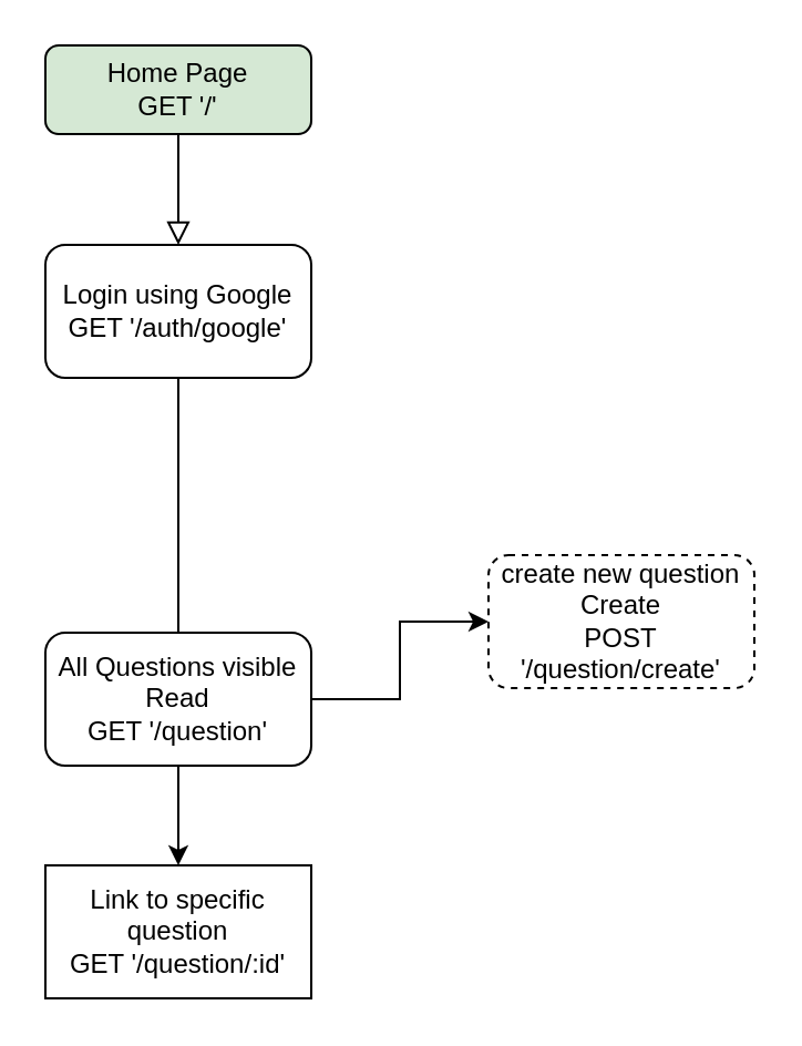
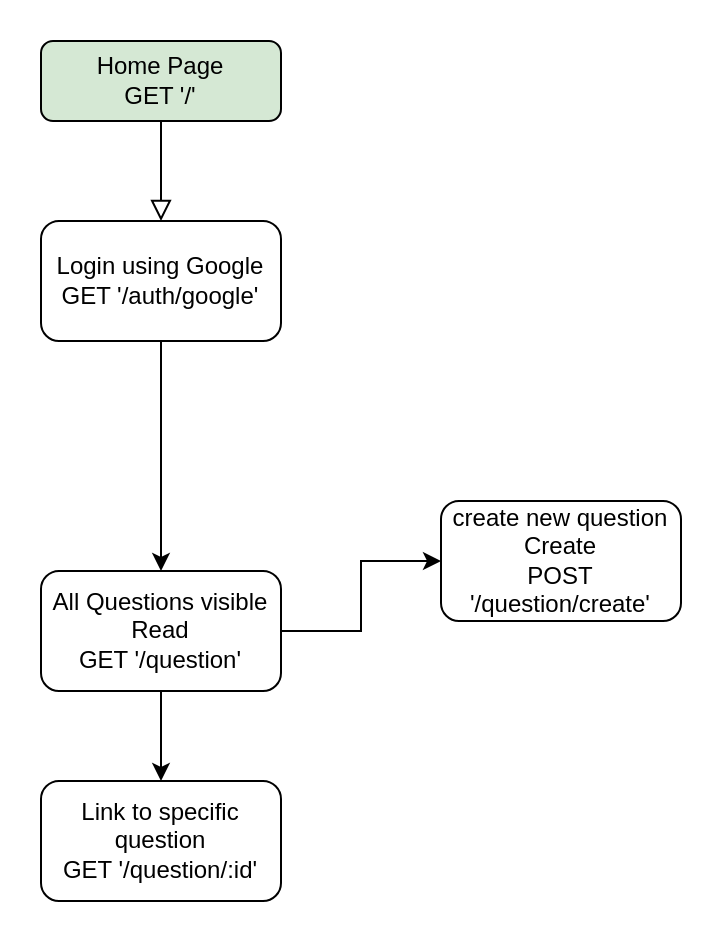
  <mxCell id="0" />
  <mxCell id="1" parent="0" />
  <mxCell id="2" value="" style="rounded=0;html=1;jettySize=auto;orthogonalLoop=1;fontSize=11;endArrow=block;endFill=0;endSize=8;strokeWidth=1;shadow=0;labelBackgroundColor=none;edgeStyle=orthogonalEdgeStyle;" parent="1" source="3" edge="1"><mxGeometry relative="1" as="geometry"><mxPoint x="80" y="110" as="targetPoint" /></mxGeometry></mxCell>
  <mxCell id="3" value="Home Page&lt;br&gt;GET '/'" style="rounded=1;whiteSpace=wrap;html=1;fontSize=12;glass=0;strokeWidth=1;shadow=0;fillColor=#d5e8d4;" parent="1" vertex="1"><mxGeometry x="20" y="20" width="120" height="40" as="geometry" /></mxCell>
- <mxCell id="4" value="" style="edgeStyle=orthogonalEdgeStyle;rounded=0;orthogonalLoop=1;jettySize=auto;html=1;endArrow=none;" edge="1" parent="1" source="5" target="8"><mxGeometry relative="1" as="geometry" /></mxCell>
+ <mxCell id="4" value="" style="edgeStyle=orthogonalEdgeStyle;rounded=0;orthogonalLoop=1;jettySize=auto;html=1;" edge="1" parent="1" source="5" target="8"><mxGeometry relative="1" as="geometry" /></mxCell>
  <mxCell id="5" value="Login using Google&lt;br&gt;GET '/auth/google'" style="rounded=1;whiteSpace=wrap;html=1;" vertex="1" parent="1"><mxGeometry x="20" y="110" width="120" height="60" as="geometry" /></mxCell>
  <mxCell id="6" value="" style="edgeStyle=orthogonalEdgeStyle;rounded=0;orthogonalLoop=1;jettySize=auto;html=1;" edge="1" parent="1" source="8" target="9"><mxGeometry relative="1" as="geometry" /></mxCell>
  <mxCell id="7" value="" style="edgeStyle=orthogonalEdgeStyle;rounded=0;orthogonalLoop=1;jettySize=auto;html=1;" edge="1" parent="1" source="8" target="10"><mxGeometry relative="1" as="geometry" /></mxCell>
  <mxCell id="8" value="All Questions visible&lt;br&gt;Read&lt;br&gt;GET '/question'" style="whiteSpace=wrap;html=1;rounded=1;" vertex="1" parent="1"><mxGeometry x="20" y="285" width="120" height="60" as="geometry" /></mxCell>
- <mxCell id="9" value="Link to specific question&lt;br&gt;GET '/question/:id'" style="whiteSpace=wrap;html=1;rounded=0;" vertex="1" parent="1"><mxGeometry x="20" y="390" width="120" height="60" as="geometry" /></mxCell>
- <mxCell id="10" value="create new question&lt;br&gt;Create&lt;br&gt;POST '/question/create'" style="whiteSpace=wrap;html=1;rounded=1;dashed=1;" vertex="1" parent="1"><mxGeometry x="220" y="250" width="120" height="60" as="geometry" /></mxCell>
+ <mxCell id="9" value="Link to specific question&lt;br&gt;GET '/question/:id'" style="whiteSpace=wrap;html=1;rounded=1;" vertex="1" parent="1"><mxGeometry x="20" y="390" width="120" height="60" as="geometry" /></mxCell>
+ <mxCell id="10" value="create new question&lt;br&gt;Create&lt;br&gt;POST '/question/create'" style="whiteSpace=wrap;html=1;rounded=1;" vertex="1" parent="1"><mxGeometry x="220" y="250" width="120" height="60" as="geometry" /></mxCell>
